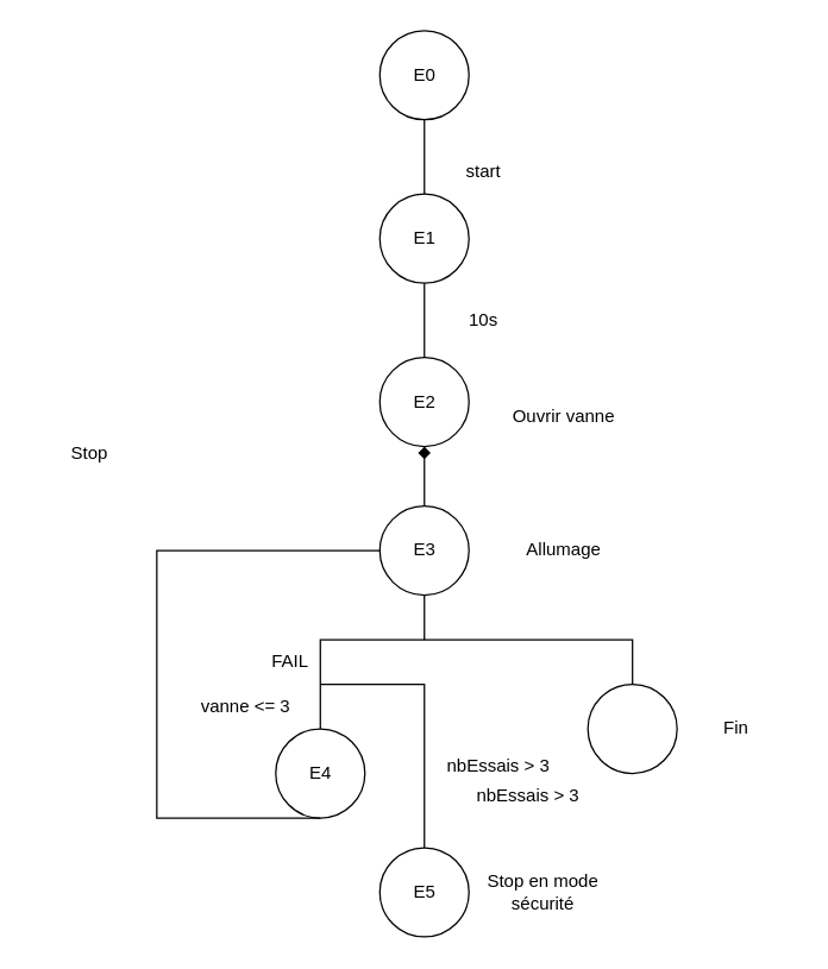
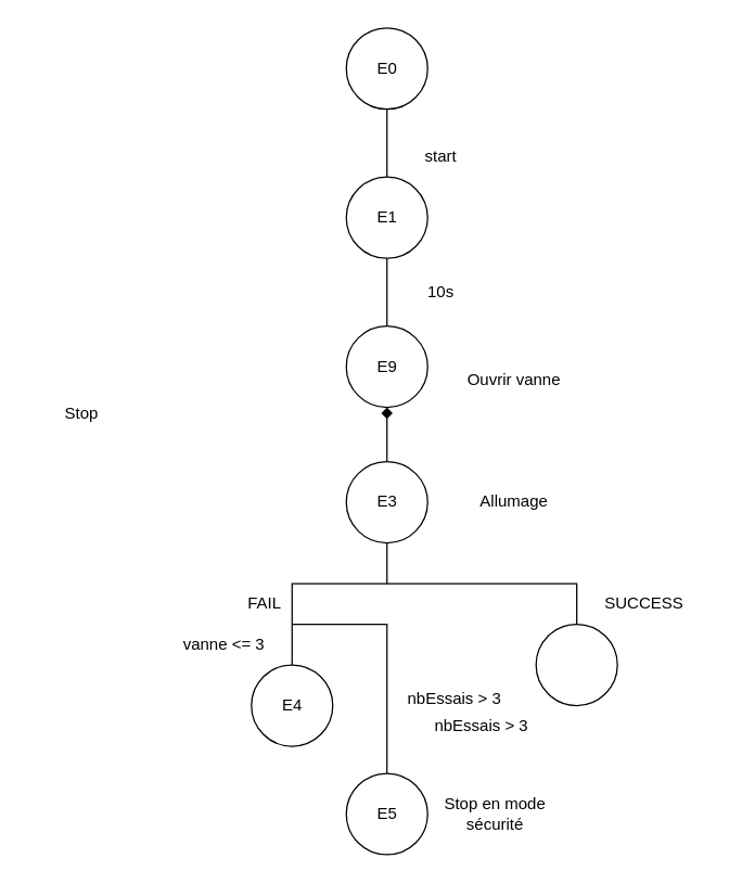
  <mxCell id="0" />
  <mxCell id="1" parent="0" />
  <mxCell id="2" value="E0" style="verticalLabelPosition=middle;verticalAlign=middle;html=1;shape=mxgraph.flowchart.on-page_reference;labelPosition=center;align=center;" vertex="1" parent="1"><mxGeometry x="255" y="20" width="60" height="60" as="geometry" /></mxCell>
  <mxCell id="3" value="E1" style="verticalLabelPosition=middle;verticalAlign=middle;html=1;shape=mxgraph.flowchart.on-page_reference;labelPosition=center;align=center;" vertex="1" parent="1"><mxGeometry x="255" y="130" width="60" height="60" as="geometry" /></mxCell>
- <mxCell id="4" value="E2" style="verticalLabelPosition=middle;verticalAlign=middle;html=1;shape=mxgraph.flowchart.on-page_reference;labelPosition=center;align=center;" vertex="1" parent="1"><mxGeometry x="255" y="240" width="60" height="60" as="geometry" /></mxCell>
+ <mxCell id="4" value="E9" style="verticalLabelPosition=middle;verticalAlign=middle;html=1;shape=mxgraph.flowchart.on-page_reference;labelPosition=center;align=center;" vertex="1" parent="1"><mxGeometry x="255" y="240" width="60" height="60" as="geometry" /></mxCell>
  <mxCell id="5" value="E3" style="verticalLabelPosition=middle;verticalAlign=middle;html=1;shape=mxgraph.flowchart.on-page_reference;labelPosition=center;align=center;" vertex="1" parent="1"><mxGeometry x="255" y="340" width="60" height="60" as="geometry" /></mxCell>
  <mxCell id="6" value="E4" style="verticalLabelPosition=middle;verticalAlign=middle;html=1;shape=mxgraph.flowchart.on-page_reference;labelPosition=center;align=center;" vertex="1" parent="1"><mxGeometry x="185" y="490" width="60" height="60" as="geometry" /></mxCell>
  <mxCell id="7" value="E5" style="verticalLabelPosition=middle;verticalAlign=middle;html=1;shape=mxgraph.flowchart.on-page_reference;labelPosition=center;align=center;" vertex="1" parent="1"><mxGeometry x="255" y="570" width="60" height="60" as="geometry" /></mxCell>
  <mxCell id="8" value="" style="verticalLabelPosition=middle;verticalAlign=middle;html=1;shape=mxgraph.flowchart.on-page_reference;labelPosition=center;align=center;" vertex="1" parent="1"><mxGeometry x="395" y="460" width="60" height="60" as="geometry" /></mxCell>
  <mxCell id="9" value="10s" style="text;html=1;align=center;verticalAlign=middle;whiteSpace=wrap;rounded=0;" vertex="1" parent="1"><mxGeometry x="295" y="200" width="60" height="30" as="geometry" /></mxCell>
  <mxCell id="10" value="Allumage" style="text;html=1;align=center;verticalAlign=middle;whiteSpace=wrap;rounded=0;" vertex="1" parent="1"><mxGeometry x="339" y="355" width="80" height="30" as="geometry" /></mxCell>
  <mxCell id="11" value="Ouvrir vanne" style="text;html=1;align=center;verticalAlign=middle;whiteSpace=wrap;rounded=0;" vertex="1" parent="1"><mxGeometry x="339" y="265" width="80" height="30" as="geometry" /></mxCell>
- <mxCell id="12" value="Fin" style="text;html=1;align=center;verticalAlign=middle;whiteSpace=wrap;rounded=0;" vertex="1" parent="1"><mxGeometry x="455" y="475" width="80" height="30" as="geometry" /></mxCell>
  <mxCell id="13" value="Stop en mode sécurité" style="text;html=1;align=center;verticalAlign=middle;whiteSpace=wrap;rounded=0;" vertex="1" parent="1"><mxGeometry x="325" y="585" width="80" height="30" as="geometry" /></mxCell>
  <mxCell id="14" value="" style="endArrow=none;html=1;rounded=0;entryX=0.5;entryY=1;entryDx=0;entryDy=0;entryPerimeter=0;exitX=0.5;exitY=0;exitDx=0;exitDy=0;exitPerimeter=0;" edge="1" parent="1" source="3" target="2"><mxGeometry width="50" height="50" relative="1" as="geometry"><mxPoint x="245" y="320" as="sourcePoint" /><mxPoint x="295" y="270" as="targetPoint" /></mxGeometry></mxCell>
  <mxCell id="15" value="" style="endArrow=none;html=1;rounded=0;entryX=0.5;entryY=1;entryDx=0;entryDy=0;entryPerimeter=0;exitX=0.5;exitY=0;exitDx=0;exitDy=0;exitPerimeter=0;" edge="1" parent="1" source="4" target="3"><mxGeometry width="50" height="50" relative="1" as="geometry"><mxPoint x="295" y="140" as="sourcePoint" /><mxPoint x="295" y="90" as="targetPoint" /></mxGeometry></mxCell>
  <mxCell id="16" value="" style="endArrow=diamond;html=1;rounded=0;entryX=0.5;entryY=1;entryDx=0;entryDy=0;entryPerimeter=0;exitX=0.5;exitY=0;exitDx=0;exitDy=0;exitPerimeter=0;" edge="1" parent="1" source="5" target="4"><mxGeometry width="50" height="50" relative="1" as="geometry"><mxPoint x="295" y="250" as="sourcePoint" /><mxPoint x="295" y="200" as="targetPoint" /></mxGeometry></mxCell>
  <mxCell id="17" value="" style="endArrow=none;html=1;rounded=0;entryX=0.5;entryY=1;entryDx=0;entryDy=0;entryPerimeter=0;" edge="1" parent="1" target="5"><mxGeometry width="50" height="50" relative="1" as="geometry"><mxPoint x="215" y="490" as="sourcePoint" /><mxPoint x="305" y="380" as="targetPoint" /><Array as="points"><mxPoint x="215" y="430" /><mxPoint x="285" y="430" /></Array></mxGeometry></mxCell>
  <mxCell id="18" value="" style="endArrow=none;html=1;rounded=0;exitX=0.5;exitY=0;exitDx=0;exitDy=0;exitPerimeter=0;" edge="1" parent="1" source="7"><mxGeometry width="50" height="50" relative="1" as="geometry"><mxPoint x="355" y="460" as="sourcePoint" /><mxPoint x="215" y="460" as="targetPoint" /><Array as="points"><mxPoint x="285" y="460" /></Array></mxGeometry></mxCell>
  <mxCell id="19" value="Stop" style="text;html=1;align=center;verticalAlign=middle;whiteSpace=wrap;rounded=0;" vertex="1" parent="1"><mxGeometry x="20" y="290" width="80" height="30" as="geometry" /></mxCell>
  <mxCell id="20" value="" style="endArrow=none;html=1;rounded=0;exitX=0.5;exitY=0;exitDx=0;exitDy=0;exitPerimeter=0;" edge="1" parent="1" source="8"><mxGeometry width="50" height="50" relative="1" as="geometry"><mxPoint x="345" y="430" as="sourcePoint" /><mxPoint x="285" y="430" as="targetPoint" /><Array as="points"><mxPoint x="425" y="430" /></Array></mxGeometry></mxCell>
  <mxCell id="21" value="FAIL" style="text;html=1;align=center;verticalAlign=middle;whiteSpace=wrap;rounded=0;" vertex="1" parent="1"><mxGeometry x="155" y="430" width="80" height="30" as="geometry" /></mxCell>
+ <mxCell id="22" value="SUCCESS" style="text;html=1;align=center;verticalAlign=middle;whiteSpace=wrap;rounded=0;" vertex="1" parent="1"><mxGeometry x="435" y="430" width="80" height="30" as="geometry" /></mxCell>
  <mxCell id="23" value="nbEssais &amp;gt; 3" style="text;html=1;align=center;verticalAlign=middle;whiteSpace=wrap;rounded=0;" vertex="1" parent="1"><mxGeometry x="295" y="500" width="80" height="30" as="geometry" /></mxCell>
  <mxCell id="24" value="vanne &amp;lt;= 3" style="text;html=1;align=center;verticalAlign=middle;whiteSpace=wrap;rounded=0;" vertex="1" parent="1"><mxGeometry x="125" y="460" width="80" height="30" as="geometry" /></mxCell>
- <mxCell id="25" value="" style="endArrow=none;html=1;rounded=0;exitX=0.5;exitY=1;exitDx=0;exitDy=0;exitPerimeter=0;entryX=0;entryY=0.5;entryDx=0;entryDy=0;entryPerimeter=0;" edge="1" parent="1" source="6" target="5"><mxGeometry width="50" height="50" relative="1" as="geometry"><mxPoint x="265" y="550" as="sourcePoint" /><mxPoint x="315" y="500" as="targetPoint" /><Array as="points"><mxPoint x="105" y="550" /><mxPoint x="105" y="370" /></Array></mxGeometry></mxCell>
  <mxCell id="26" value="nbEssais &amp;gt; 3" style="text;html=1;align=center;verticalAlign=middle;whiteSpace=wrap;rounded=0;" vertex="1" parent="1"><mxGeometry x="315" y="520" width="80" height="30" as="geometry" /></mxCell>
  <mxCell id="27" value="start" style="text;html=1;align=center;verticalAlign=middle;whiteSpace=wrap;rounded=0;" vertex="1" parent="1"><mxGeometry x="295" y="100" width="60" height="30" as="geometry" /></mxCell>
